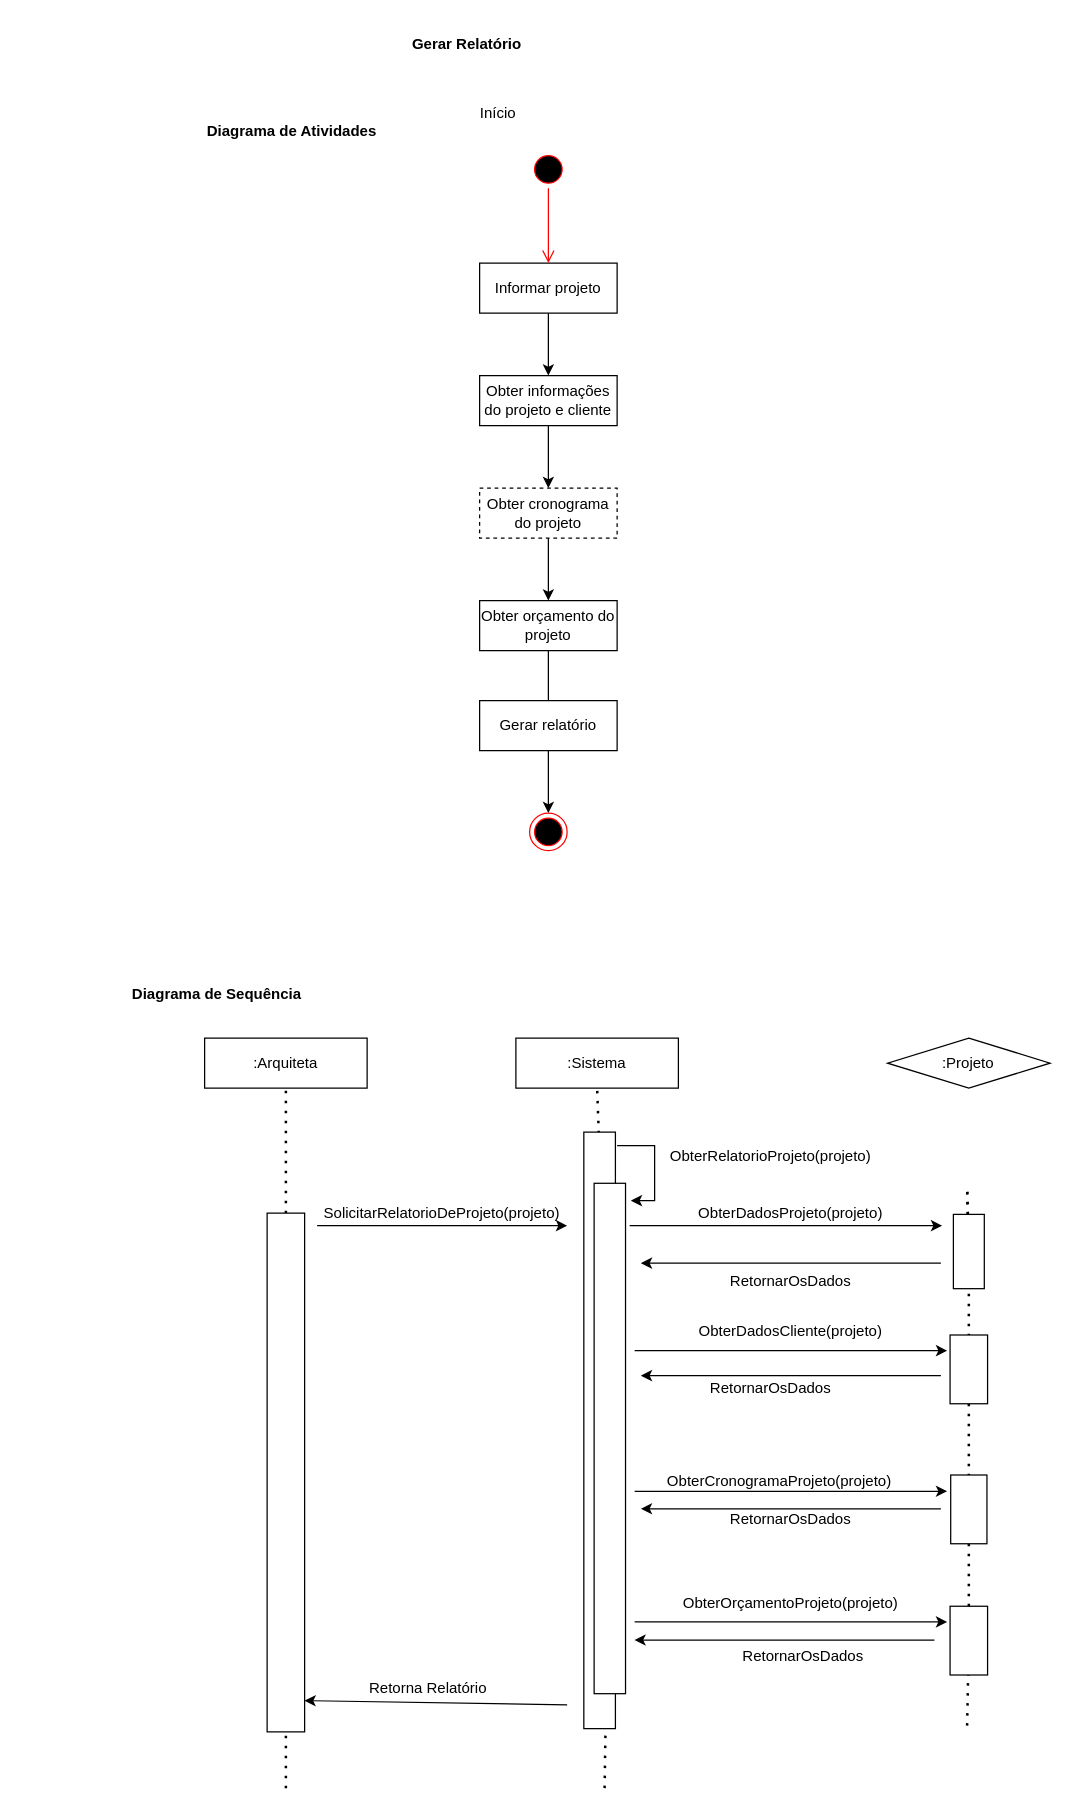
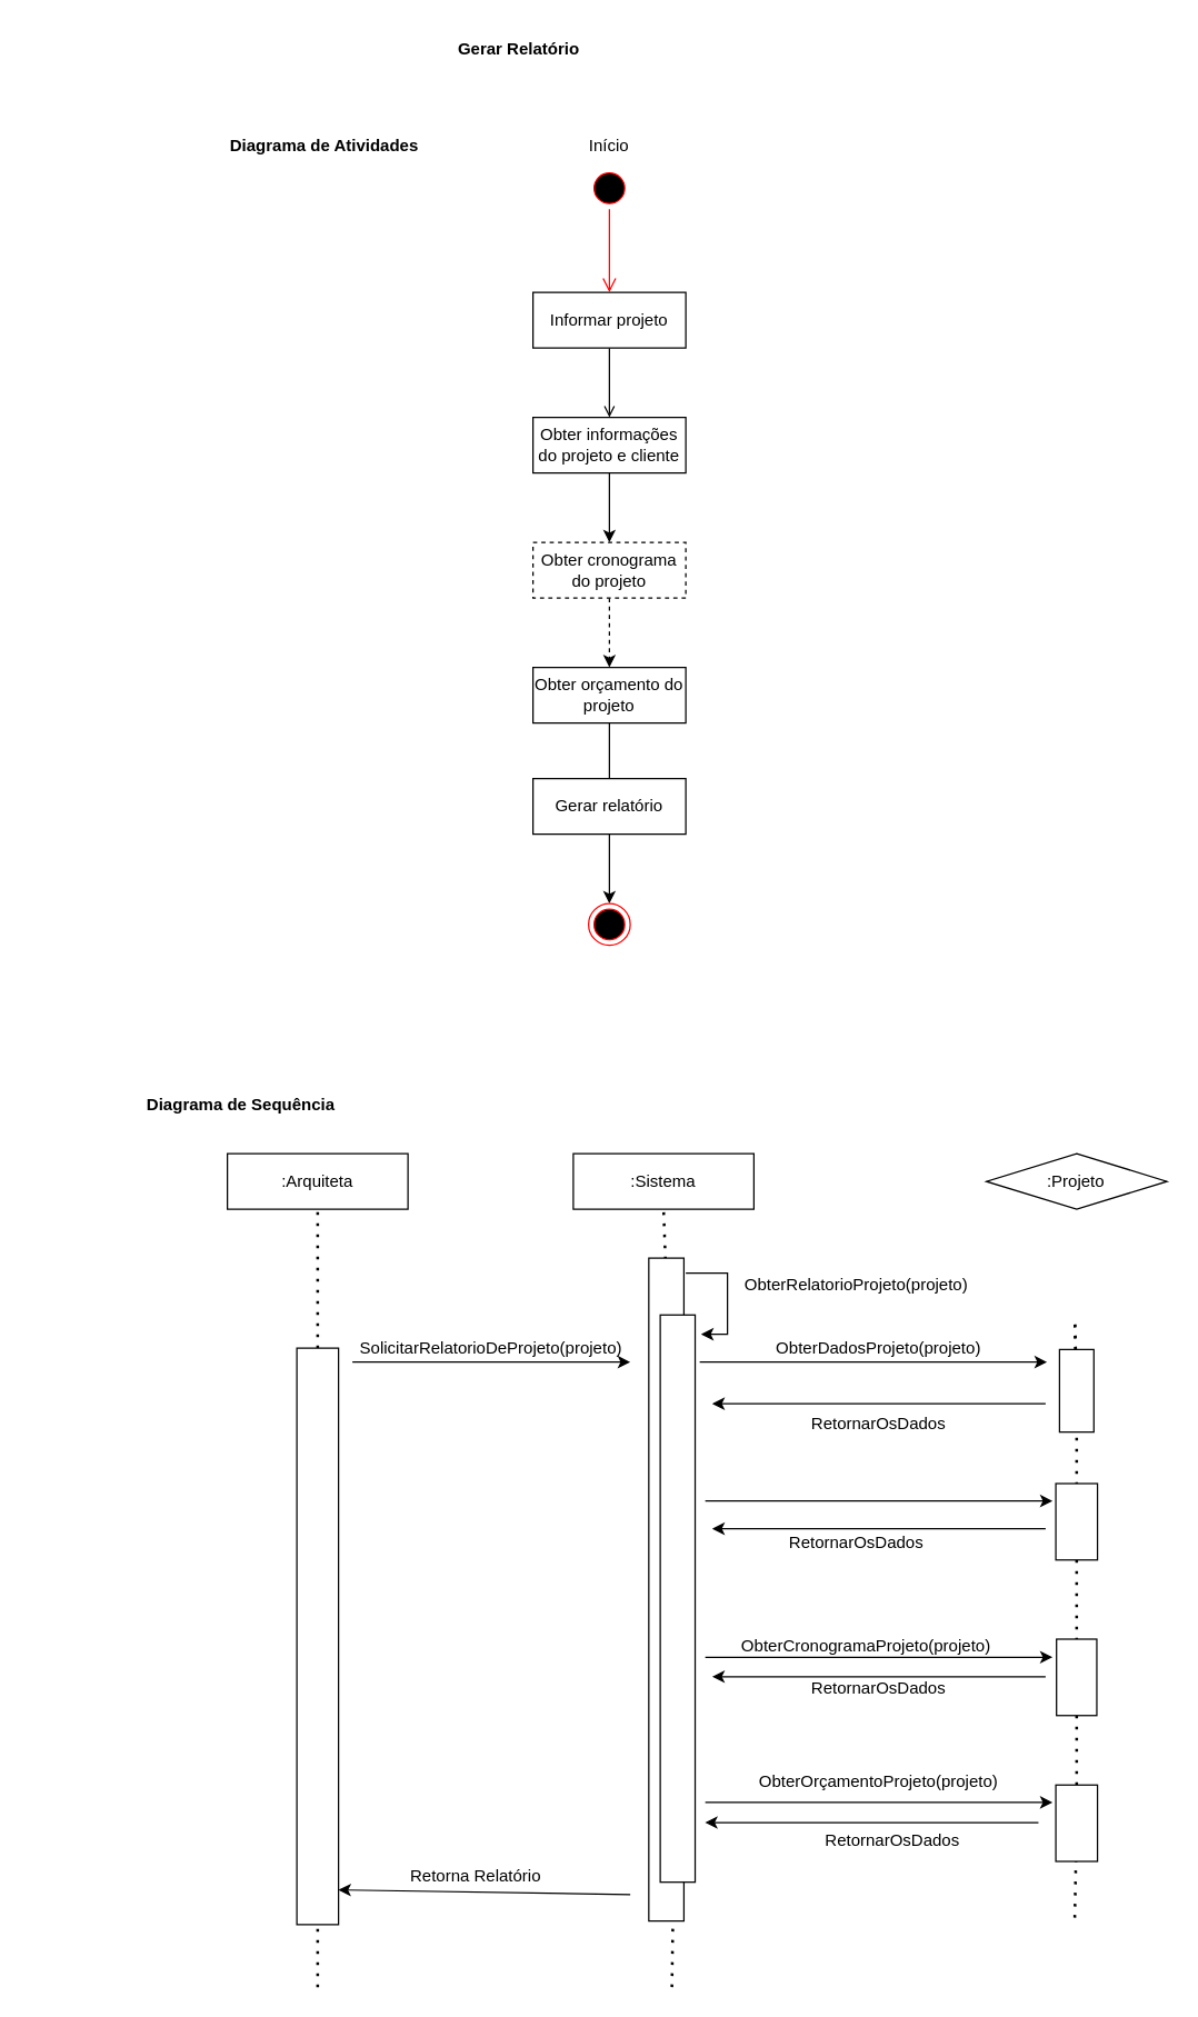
  <mxCell id="0" />
  <mxCell id="1" parent="0" />
  <mxCell id="2" value="" style="endArrow=none;dashed=1;html=1;dashPattern=1 3;strokeWidth=2;rounded=0;" edge="1" parent="1" source="46" target="44"><mxGeometry width="50" height="50" relative="1" as="geometry"><mxPoint x="773" y="1564.4" as="sourcePoint" /><mxPoint x="773" y="950" as="targetPoint" /></mxGeometry></mxCell>
  <mxCell id="3" value="" style="endArrow=none;dashed=1;html=1;dashPattern=1 3;strokeWidth=2;rounded=0;" edge="1" parent="1" target="29"><mxGeometry width="50" height="50" relative="1" as="geometry"><mxPoint x="483" y="1430" as="sourcePoint" /><mxPoint x="477" y="930" as="targetPoint" /></mxGeometry></mxCell>
  <mxCell id="4" value="" style="endArrow=none;dashed=1;html=1;dashPattern=1 3;strokeWidth=2;rounded=0;entryX=0.5;entryY=1;entryDx=0;entryDy=0;" edge="1" parent="1" source="29" target="24"><mxGeometry width="50" height="50" relative="1" as="geometry"><mxPoint x="477" y="1541" as="sourcePoint" /><mxPoint x="477" y="930" as="targetPoint" /></mxGeometry></mxCell>
  <mxCell id="5" value="" style="rounded=0;whiteSpace=wrap;html=1;rotation=90;" vertex="1" parent="1"><mxGeometry x="240.38" y="1131.16" width="477.22" height="25.27" as="geometry" /></mxCell>
  <mxCell id="6" value="&lt;b&gt;Gerar Relatório&lt;/b&gt;" style="text;html=1;strokeColor=none;fillColor=none;align=center;verticalAlign=middle;whiteSpace=wrap;rounded=0;" vertex="1" parent="1"><mxGeometry x="303" y="20" width="140" height="30" as="geometry" /></mxCell>
  <mxCell id="7" value="&lt;b&gt;Diagrama de Atividades&lt;/b&gt;" style="text;html=1;strokeColor=none;fillColor=none;align=center;verticalAlign=middle;whiteSpace=wrap;rounded=0;" vertex="1" parent="1"><mxGeometry x="153" y="90" width="160" height="30" as="geometry" /></mxCell>
- <mxCell id="8" style="edgeStyle=orthogonalEdgeStyle;rounded=0;orthogonalLoop=1;jettySize=auto;html=1;entryX=0.5;entryY=0;entryDx=0;entryDy=0;" edge="1" parent="1" source="9" target="16"><mxGeometry relative="1" as="geometry" /></mxCell>
+ <mxCell id="8" style="edgeStyle=orthogonalEdgeStyle;rounded=0;orthogonalLoop=1;jettySize=auto;html=1;entryX=0.5;entryY=0;entryDx=0;entryDy=0;endArrow=open;" edge="1" parent="1" source="9" target="16"><mxGeometry relative="1" as="geometry" /></mxCell>
  <mxCell id="9" value="Informar projeto" style="rounded=0;whiteSpace=wrap;html=1;" vertex="1" parent="1"><mxGeometry x="383" y="210" width="110" height="40" as="geometry" /></mxCell>
  <mxCell id="10" value="" style="ellipse;html=1;shape=startState;fillColor=#000000;strokeColor=#ff0000;" vertex="1" parent="1"><mxGeometry x="423" y="120" width="30" height="30" as="geometry" /></mxCell>
  <mxCell id="11" value="" style="edgeStyle=orthogonalEdgeStyle;html=1;verticalAlign=bottom;endArrow=open;endSize=8;strokeColor=#ff0000;rounded=0;" edge="1" source="10" parent="1"><mxGeometry relative="1" as="geometry"><mxPoint x="438" y="210" as="targetPoint" /></mxGeometry></mxCell>
- <mxCell id="12" value="Início" style="text;html=1;strokeColor=none;fillColor=none;align=center;verticalAlign=middle;whiteSpace=wrap;rounded=0;" vertex="1" parent="1"><mxGeometry x="368" y="75" width="60" height="30" as="geometry" /></mxCell>
+ <mxCell id="12" value="Início" style="text;html=1;strokeColor=none;fillColor=none;align=center;verticalAlign=middle;whiteSpace=wrap;rounded=0;" vertex="1" parent="1"><mxGeometry x="408" y="90" width="60" height="30" as="geometry" /></mxCell>
  <mxCell id="13" style="edgeStyle=orthogonalEdgeStyle;rounded=0;orthogonalLoop=1;jettySize=auto;html=1;entryX=0.5;entryY=0;entryDx=0;entryDy=0;" edge="1" parent="1" source="14"><mxGeometry relative="1" as="geometry"><mxPoint x="438" y="570" as="targetPoint" /></mxGeometry></mxCell>
  <mxCell id="14" value="Obter orçamento do projeto" style="rounded=0;whiteSpace=wrap;html=1;" vertex="1" parent="1"><mxGeometry x="383" y="480" width="110" height="40" as="geometry" /></mxCell>
  <mxCell id="15" style="edgeStyle=orthogonalEdgeStyle;rounded=0;orthogonalLoop=1;jettySize=auto;html=1;entryX=0.5;entryY=0;entryDx=0;entryDy=0;" edge="1" parent="1" source="16" target="18"><mxGeometry relative="1" as="geometry" /></mxCell>
  <mxCell id="16" value="Obter informações do projeto e cliente" style="rounded=0;whiteSpace=wrap;html=1;" vertex="1" parent="1"><mxGeometry x="383" y="300" width="110" height="40" as="geometry" /></mxCell>
- <mxCell id="17" style="edgeStyle=orthogonalEdgeStyle;rounded=0;orthogonalLoop=1;jettySize=auto;html=1;entryX=0.5;entryY=0;entryDx=0;entryDy=0;" edge="1" parent="1" source="18" target="14"><mxGeometry relative="1" as="geometry" /></mxCell>
+ <mxCell id="17" style="edgeStyle=orthogonalEdgeStyle;rounded=0;orthogonalLoop=1;jettySize=auto;html=1;entryX=0.5;entryY=0;entryDx=0;entryDy=0;dashed=1;" edge="1" parent="1" source="18" target="14"><mxGeometry relative="1" as="geometry" /></mxCell>
  <mxCell id="18" value="Obter cronograma do projeto" style="rounded=0;whiteSpace=wrap;html=1;dashed=1;" vertex="1" parent="1"><mxGeometry x="383" y="390" width="110" height="40" as="geometry" /></mxCell>
  <mxCell id="19" style="edgeStyle=orthogonalEdgeStyle;rounded=0;orthogonalLoop=1;jettySize=auto;html=1;exitX=0.5;exitY=1;exitDx=0;exitDy=0;" edge="1" parent="1" source="20" target="21"><mxGeometry relative="1" as="geometry" /></mxCell>
  <mxCell id="20" value="Gerar relatório" style="rounded=0;whiteSpace=wrap;html=1;" vertex="1" parent="1"><mxGeometry x="383" y="560" width="110" height="40" as="geometry" /></mxCell>
  <mxCell id="21" value="" style="ellipse;html=1;shape=endState;fillColor=#000000;strokeColor=#ff0000;" vertex="1" parent="1"><mxGeometry x="423" y="650" width="30" height="30" as="geometry" /></mxCell>
  <mxCell id="22" value="&lt;b&gt;Diagrama de Sequência&lt;/b&gt;" style="text;html=1;strokeColor=none;fillColor=none;align=center;verticalAlign=middle;whiteSpace=wrap;rounded=0;" vertex="1" parent="1"><mxGeometry x="93" y="780" width="160" height="30" as="geometry" /></mxCell>
  <mxCell id="23" value=":Arquiteta" style="rounded=0;whiteSpace=wrap;html=1;" vertex="1" parent="1"><mxGeometry x="163" y="830" width="130" height="40" as="geometry" /></mxCell>
  <mxCell id="24" value=":Sistema" style="rounded=0;whiteSpace=wrap;html=1;" vertex="1" parent="1"><mxGeometry x="412.01" y="830" width="130" height="40" as="geometry" /></mxCell>
  <mxCell id="25" value="" style="endArrow=none;dashed=1;html=1;dashPattern=1 3;strokeWidth=2;rounded=0;entryX=0.5;entryY=1;entryDx=0;entryDy=0;" edge="1" parent="1" source="27" target="23"><mxGeometry width="50" height="50" relative="1" as="geometry"><mxPoint x="228" y="1541" as="sourcePoint" /><mxPoint x="253" y="960" as="targetPoint" /></mxGeometry></mxCell>
  <mxCell id="26" value="" style="endArrow=none;dashed=1;html=1;dashPattern=1 3;strokeWidth=2;rounded=0;" edge="1" parent="1" target="27"><mxGeometry width="50" height="50" relative="1" as="geometry"><mxPoint x="228" y="1430" as="sourcePoint" /><mxPoint x="228" y="930" as="targetPoint" /></mxGeometry></mxCell>
  <mxCell id="27" value="" style="rounded=0;whiteSpace=wrap;html=1;rotation=90;" vertex="1" parent="1"><mxGeometry x="20.5" y="1162.5" width="415" height="30" as="geometry" /></mxCell>
  <mxCell id="28" value="" style="endArrow=classic;html=1;rounded=0;" edge="1" parent="1"><mxGeometry width="50" height="50" relative="1" as="geometry"><mxPoint x="253" y="980" as="sourcePoint" /><mxPoint x="453" y="980" as="targetPoint" /></mxGeometry></mxCell>
  <mxCell id="29" value="" style="rounded=0;whiteSpace=wrap;html=1;rotation=90;" vertex="1" parent="1"><mxGeometry x="283" y="1137.73" width="408.32" height="25.12" as="geometry" /></mxCell>
  <mxCell id="30" value="" style="endArrow=classic;html=1;rounded=0;exitX=0.917;exitY=1.113;exitDx=0;exitDy=0;exitPerimeter=0;entryX=0.88;entryY=-0.147;entryDx=0;entryDy=0;entryPerimeter=0;" edge="1" parent="1"><mxGeometry width="50" height="50" relative="1" as="geometry"><mxPoint x="453.003" y="1363.359" as="sourcePoint" /><mxPoint x="242.93" y="1360" as="targetPoint" /></mxGeometry></mxCell>
  <mxCell id="31" value="SolicitarRelatorioDeProjeto(projeto)" style="text;html=1;strokeColor=none;fillColor=none;align=center;verticalAlign=middle;whiteSpace=wrap;rounded=0;" vertex="1" parent="1"><mxGeometry x="273" y="960" width="160" height="20" as="geometry" /></mxCell>
  <mxCell id="32" value="Retorna Relatório" style="text;html=1;strokeColor=none;fillColor=none;align=center;verticalAlign=middle;whiteSpace=wrap;rounded=0;" vertex="1" parent="1"><mxGeometry x="272.01" y="1340" width="140" height="20" as="geometry" /></mxCell>
  <mxCell id="33" value="ObterDadosProjeto(projeto)" style="text;html=1;strokeColor=none;fillColor=none;align=center;verticalAlign=middle;whiteSpace=wrap;rounded=0;" vertex="1" parent="1"><mxGeometry x="542.01" y="955" width="180" height="30" as="geometry" /></mxCell>
- <mxCell id="34" value="ObterDadosCliente(projeto)" style="text;html=1;strokeColor=none;fillColor=none;align=center;verticalAlign=middle;whiteSpace=wrap;rounded=0;" vertex="1" parent="1"><mxGeometry x="542.01" y="1050" width="180" height="30" as="geometry" /></mxCell>
  <mxCell id="35" value="" style="rounded=0;whiteSpace=wrap;html=1;rotation=90;" vertex="1" parent="1"><mxGeometry x="746.86" y="1192.5" width="55" height="29" as="geometry" /></mxCell>
  <mxCell id="36" value="ObterCronogramaProjeto(projeto)" style="text;html=1;strokeColor=none;fillColor=none;align=center;verticalAlign=middle;whiteSpace=wrap;rounded=0;" vertex="1" parent="1"><mxGeometry x="593" y="1170" width="60" height="30" as="geometry" /></mxCell>
  <mxCell id="37" value="ObterOrçamentoProjeto(projeto)" style="text;html=1;strokeColor=none;fillColor=none;align=center;verticalAlign=middle;whiteSpace=wrap;rounded=0;" vertex="1" parent="1"><mxGeometry x="602.01" y="1267" width="60" height="30" as="geometry" /></mxCell>
  <mxCell id="38" value="" style="endArrow=classic;html=1;rounded=0;exitX=0.578;exitY=-0.033;exitDx=0;exitDy=0;exitPerimeter=0;entryX=0.5;entryY=0;entryDx=0;entryDy=0;" edge="1" parent="1"><mxGeometry width="50" height="50" relative="1" as="geometry"><mxPoint x="493" y="916" as="sourcePoint" /><mxPoint x="504" y="960" as="targetPoint" /><Array as="points"><mxPoint x="523" y="916" /><mxPoint x="523" y="960" /></Array></mxGeometry></mxCell>
  <mxCell id="39" value="ObterRelatorioProjeto(projeto)" style="text;html=1;strokeColor=none;fillColor=none;align=center;verticalAlign=middle;whiteSpace=wrap;rounded=0;" vertex="1" parent="1"><mxGeometry x="525.5" y="910" width="180" height="30" as="geometry" /></mxCell>
  <mxCell id="40" value="" style="endArrow=classic;html=1;rounded=0;exitX=0.578;exitY=-0.033;exitDx=0;exitDy=0;exitPerimeter=0;" edge="1" parent="1"><mxGeometry width="50" height="50" relative="1" as="geometry"><mxPoint x="503" y="980" as="sourcePoint" /><mxPoint x="753" y="980" as="targetPoint" /><Array as="points"><mxPoint x="533" y="980" /></Array></mxGeometry></mxCell>
  <mxCell id="41" value=":Projeto" style="rhombus;whiteSpace=wrap;html=1;" vertex="1" parent="1"><mxGeometry x="709.36" y="830" width="130" height="40" as="geometry" /></mxCell>
  <mxCell id="42" value="" style="endArrow=none;dashed=1;html=1;dashPattern=1 3;strokeWidth=2;rounded=0;" edge="1" parent="1" source="44"><mxGeometry width="50" height="50" relative="1" as="geometry"><mxPoint x="773" y="1564.4" as="sourcePoint" /><mxPoint x="773" y="950" as="targetPoint" /></mxGeometry></mxCell>
  <mxCell id="43" value="" style="endArrow=none;dashed=1;html=1;dashPattern=1 3;strokeWidth=2;rounded=0;" edge="1" parent="1" source="44"><mxGeometry width="50" height="50" relative="1" as="geometry"><mxPoint x="773" y="1564.4" as="sourcePoint" /><mxPoint x="773" y="950" as="targetPoint" /></mxGeometry></mxCell>
  <mxCell id="44" value="" style="rounded=0;whiteSpace=wrap;html=1;rotation=90;" vertex="1" parent="1"><mxGeometry x="744.65" y="988.36" width="59.43" height="24.73" as="geometry" /></mxCell>
  <mxCell id="45" value="" style="endArrow=none;dashed=1;html=1;dashPattern=1 3;strokeWidth=2;rounded=0;" edge="1" parent="1" target="46"><mxGeometry width="50" height="50" relative="1" as="geometry"><mxPoint x="773" y="1380" as="sourcePoint" /><mxPoint x="774" y="1030" as="targetPoint" /></mxGeometry></mxCell>
  <mxCell id="46" value="" style="rounded=0;whiteSpace=wrap;html=1;rotation=90;" vertex="1" parent="1"><mxGeometry x="746.86" y="1297" width="55" height="30" as="geometry" /></mxCell>
  <mxCell id="47" value="" style="endArrow=classic;html=1;rounded=0;exitX=0.578;exitY=-0.033;exitDx=0;exitDy=0;exitPerimeter=0;" edge="1" parent="1"><mxGeometry width="50" height="50" relative="1" as="geometry"><mxPoint x="507.01" y="1192.5" as="sourcePoint" /><mxPoint x="757.01" y="1192.5" as="targetPoint" /><Array as="points"><mxPoint x="537.01" y="1192.5" /></Array></mxGeometry></mxCell>
  <mxCell id="48" value="" style="endArrow=classic;html=1;rounded=0;exitX=0.578;exitY=-0.033;exitDx=0;exitDy=0;exitPerimeter=0;" edge="1" parent="1"><mxGeometry width="50" height="50" relative="1" as="geometry"><mxPoint x="507.01" y="1297" as="sourcePoint" /><mxPoint x="757.01" y="1297" as="targetPoint" /><Array as="points"><mxPoint x="537.01" y="1297" /></Array></mxGeometry></mxCell>
  <mxCell id="49" value="" style="endArrow=classic;html=1;rounded=0;exitX=0.578;exitY=-0.033;exitDx=0;exitDy=0;exitPerimeter=0;" edge="1" parent="1"><mxGeometry width="50" height="50" relative="1" as="geometry"><mxPoint x="507.01" y="1080" as="sourcePoint" /><mxPoint x="757.01" y="1080" as="targetPoint" /><Array as="points"><mxPoint x="537.01" y="1080" /></Array></mxGeometry></mxCell>
  <mxCell id="50" value="" style="endArrow=classic;html=1;rounded=0;exitX=0.578;exitY=-0.033;exitDx=0;exitDy=0;exitPerimeter=0;" edge="1" parent="1"><mxGeometry width="50" height="50" relative="1" as="geometry"><mxPoint x="542.01" y="1010" as="sourcePoint" /><mxPoint x="512.01" y="1010" as="targetPoint" /><Array as="points"><mxPoint x="752.01" y="1010" /></Array></mxGeometry></mxCell>
  <mxCell id="51" value="" style="endArrow=classic;html=1;rounded=0;exitX=0.578;exitY=-0.033;exitDx=0;exitDy=0;exitPerimeter=0;" edge="1" parent="1"><mxGeometry width="50" height="50" relative="1" as="geometry"><mxPoint x="536.86" y="1311.5" as="sourcePoint" /><mxPoint x="506.86" y="1311.5" as="targetPoint" /><Array as="points"><mxPoint x="746.86" y="1311.5" /></Array></mxGeometry></mxCell>
  <mxCell id="52" value="" style="endArrow=classic;html=1;rounded=0;exitX=0.578;exitY=-0.033;exitDx=0;exitDy=0;exitPerimeter=0;" edge="1" parent="1"><mxGeometry width="50" height="50" relative="1" as="geometry"><mxPoint x="542.01" y="1206.5" as="sourcePoint" /><mxPoint x="512.01" y="1206.5" as="targetPoint" /><Array as="points"><mxPoint x="752.01" y="1206.5" /></Array></mxGeometry></mxCell>
  <mxCell id="53" value="" style="endArrow=classic;html=1;rounded=0;exitX=0.578;exitY=-0.033;exitDx=0;exitDy=0;exitPerimeter=0;" edge="1" parent="1"><mxGeometry width="50" height="50" relative="1" as="geometry"><mxPoint x="542.01" y="1100" as="sourcePoint" /><mxPoint x="512.01" y="1100" as="targetPoint" /><Array as="points"><mxPoint x="752.01" y="1100" /></Array></mxGeometry></mxCell>
  <mxCell id="54" value="" style="rounded=0;whiteSpace=wrap;html=1;rotation=90;" vertex="1" parent="1"><mxGeometry x="746.86" y="1080" width="55" height="30" as="geometry" /></mxCell>
  <mxCell id="55" value="RetornarOsDados" style="text;html=1;strokeColor=none;fillColor=none;align=center;verticalAlign=middle;whiteSpace=wrap;rounded=0;" vertex="1" parent="1"><mxGeometry x="602.01" y="1010" width="60" height="30" as="geometry" /></mxCell>
  <mxCell id="56" value="RetornarOsDados" style="text;html=1;strokeColor=none;fillColor=none;align=center;verticalAlign=middle;whiteSpace=wrap;rounded=0;" vertex="1" parent="1"><mxGeometry x="612.01" y="1310" width="60" height="30" as="geometry" /></mxCell>
  <mxCell id="57" value="RetornarOsDados" style="text;html=1;strokeColor=none;fillColor=none;align=center;verticalAlign=middle;whiteSpace=wrap;rounded=0;" vertex="1" parent="1"><mxGeometry x="602.01" y="1200" width="60" height="30" as="geometry" /></mxCell>
  <mxCell id="58" value="RetornarOsDados" style="text;html=1;strokeColor=none;fillColor=none;align=center;verticalAlign=middle;whiteSpace=wrap;rounded=0;" vertex="1" parent="1"><mxGeometry x="585.5" y="1094.73" width="60" height="30" as="geometry" /></mxCell>
